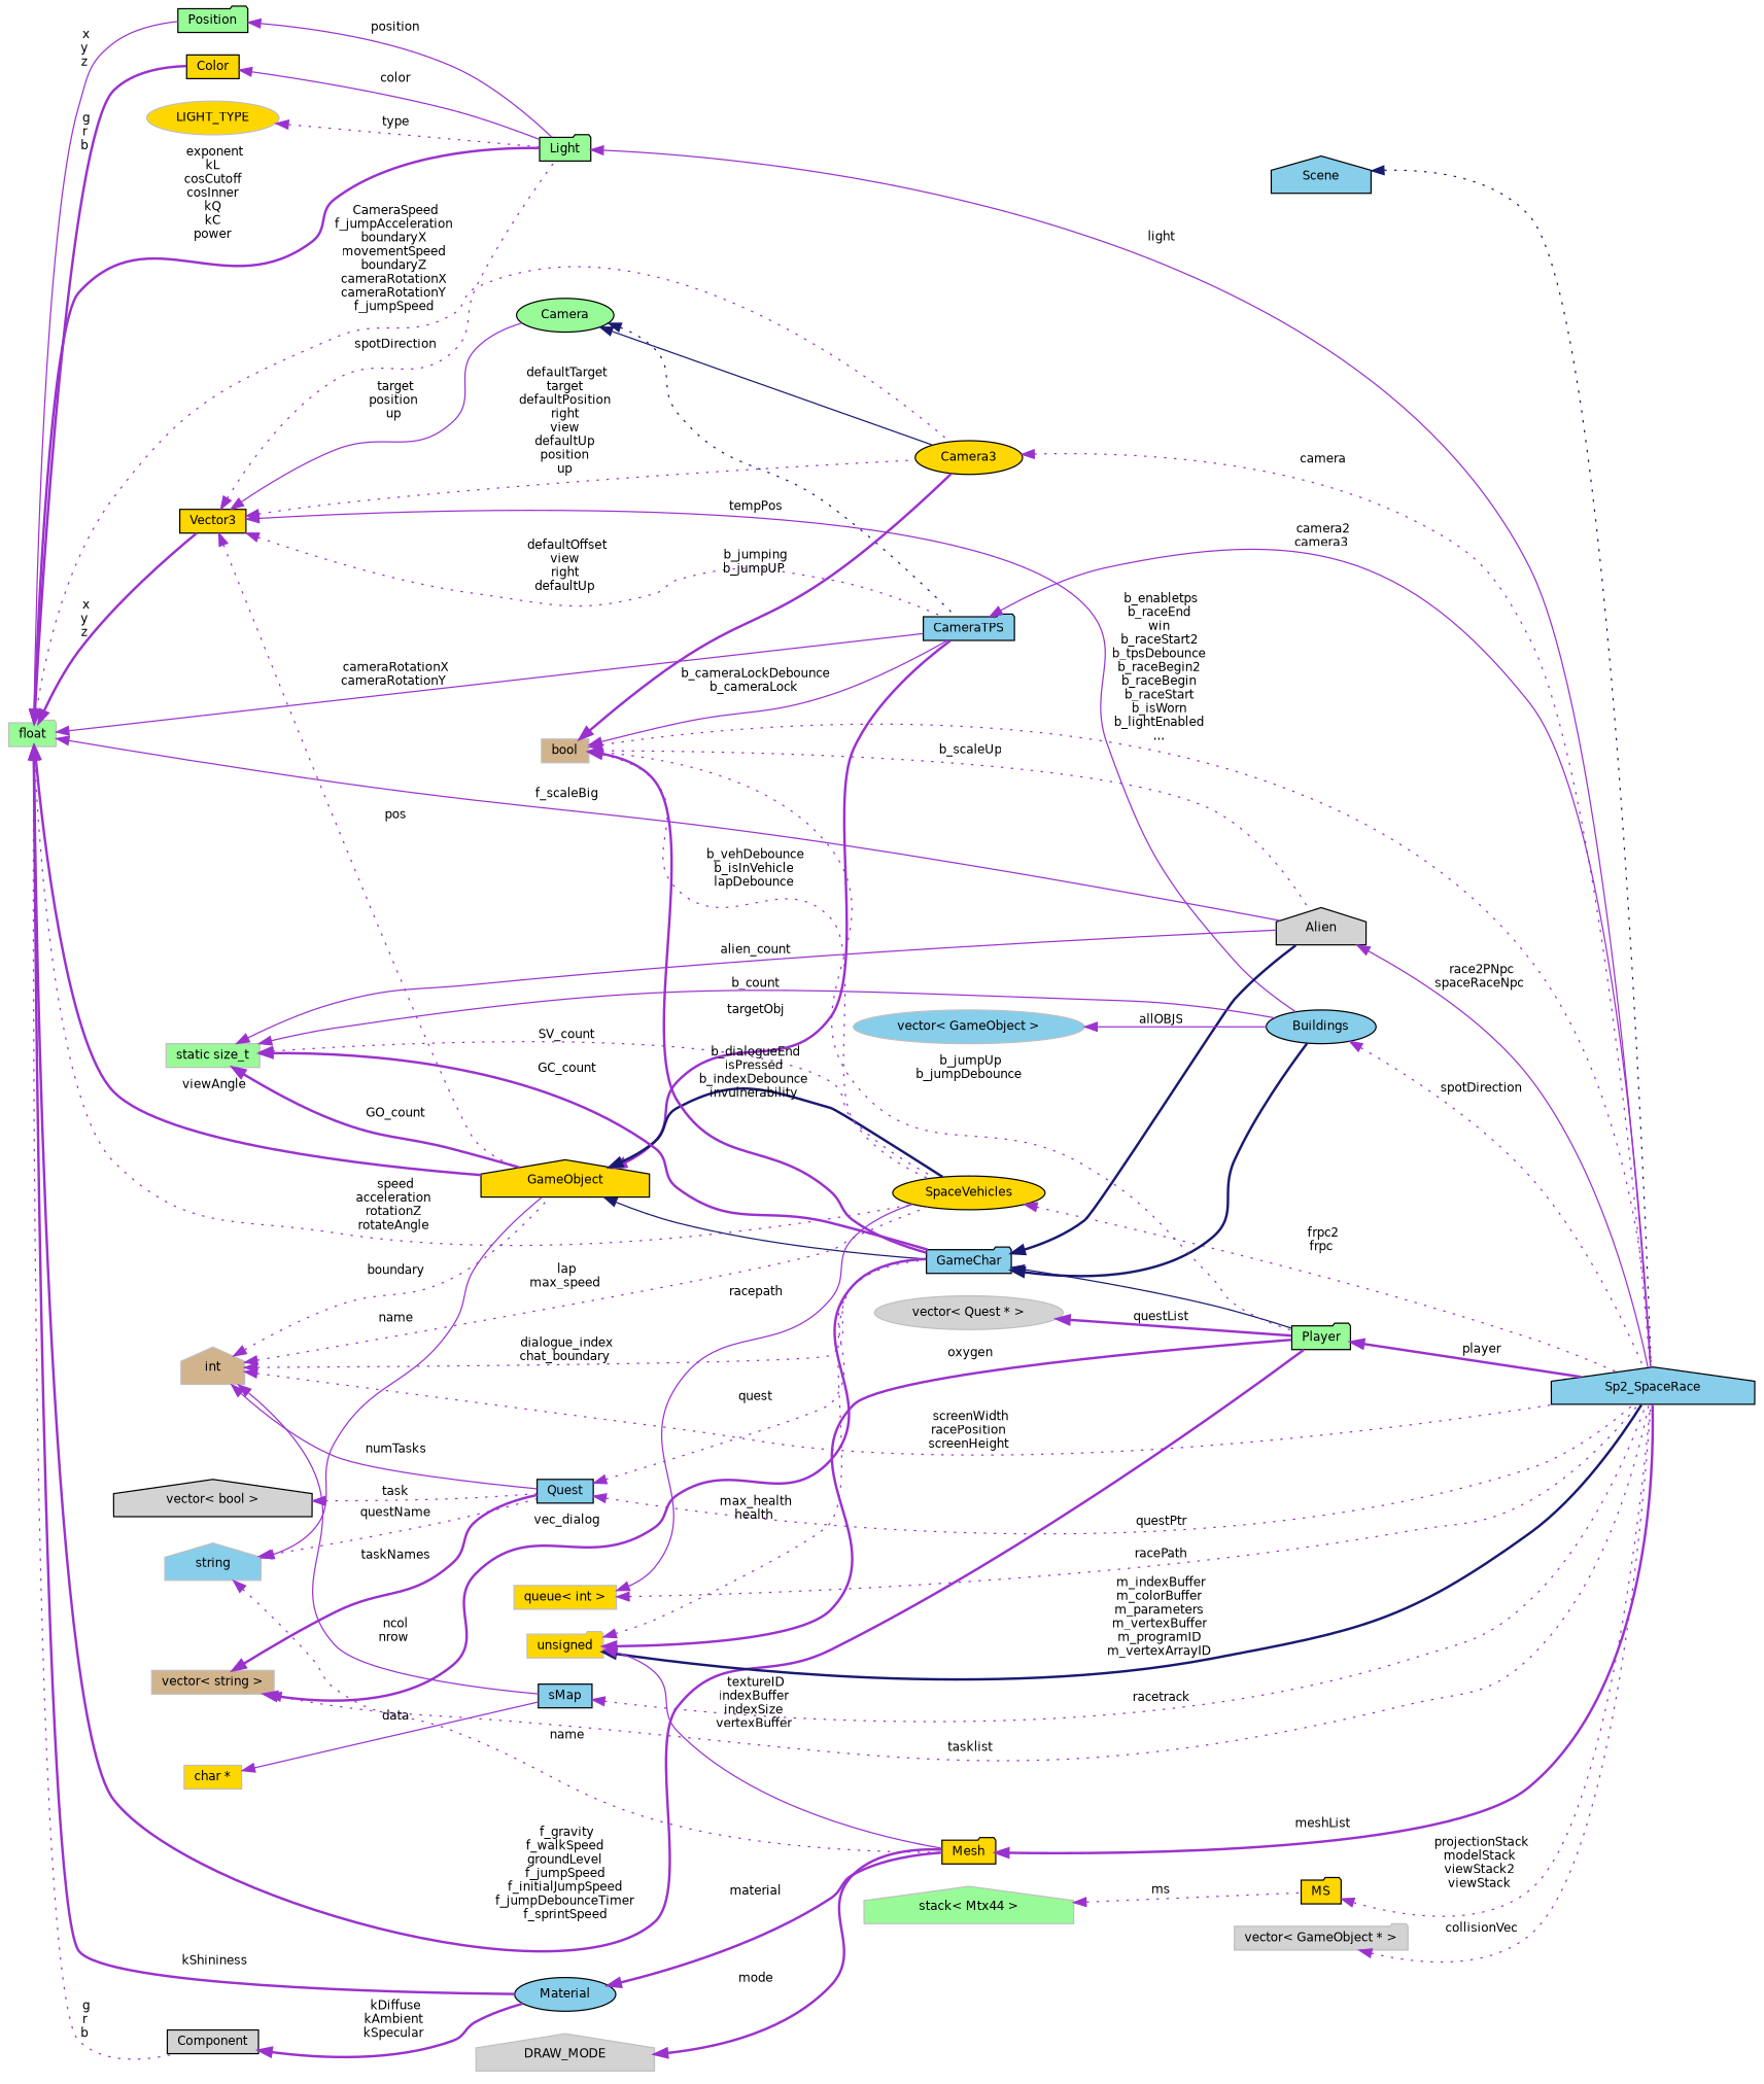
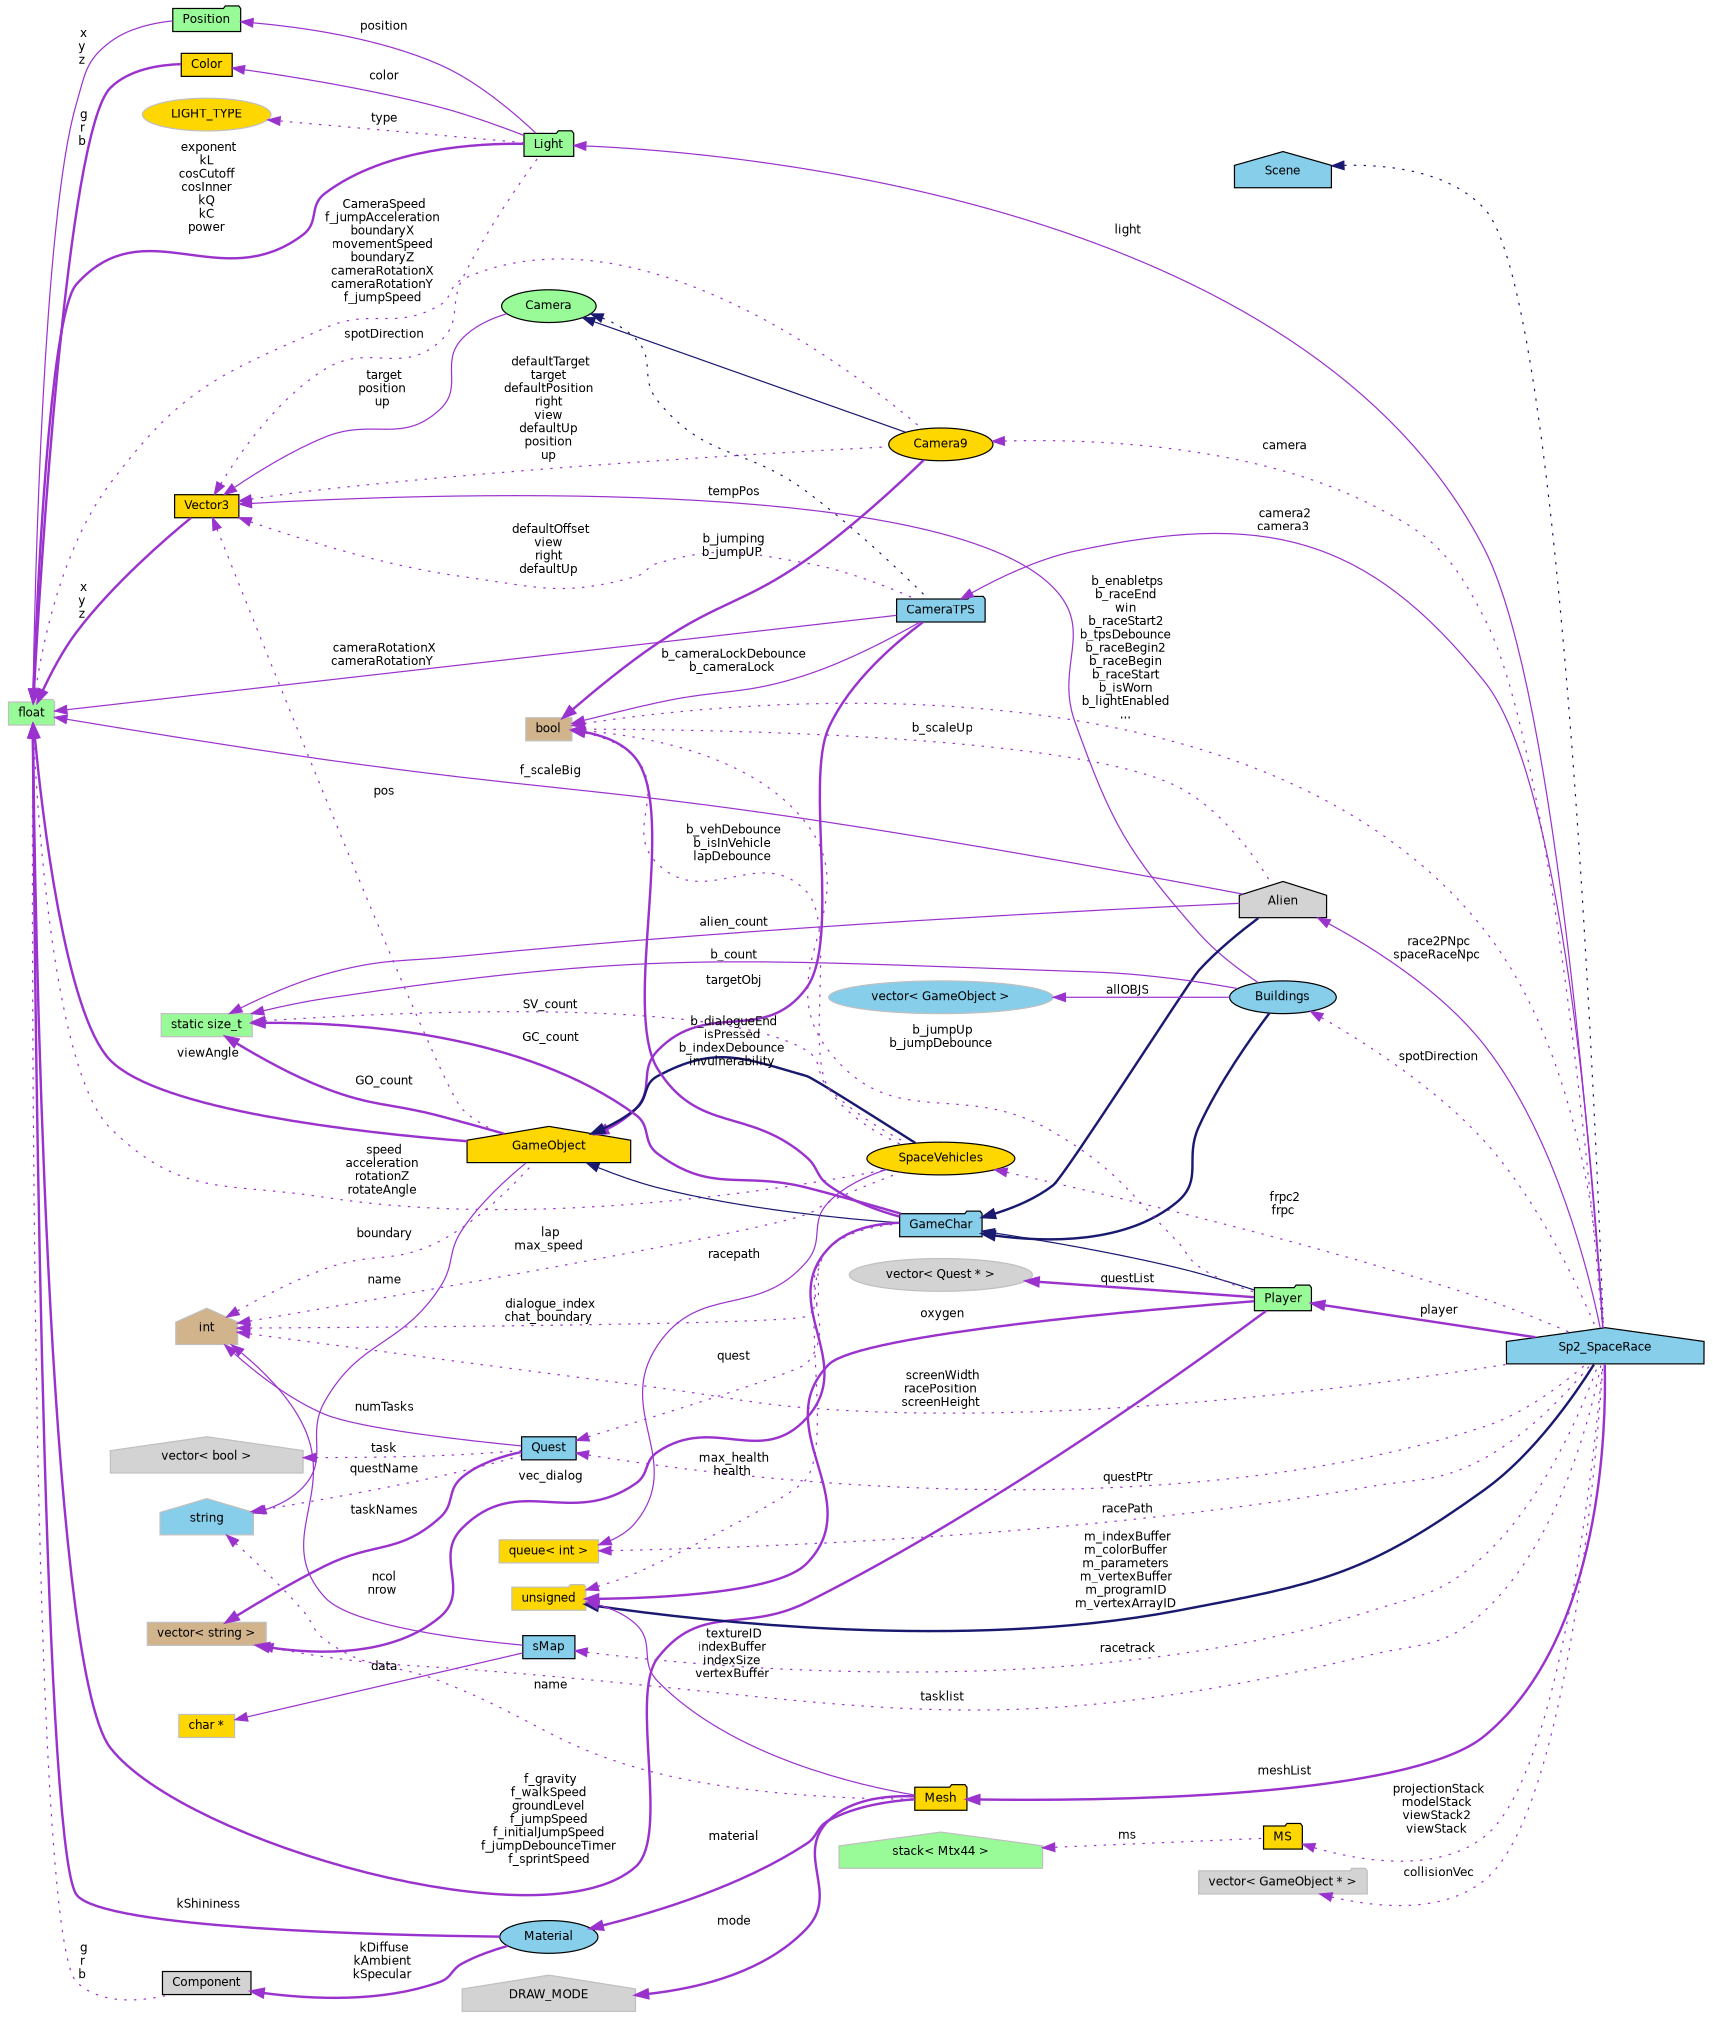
  digraph {
    rankdir=LR
    node [color=black fillcolor=gold fontname=Helvetica fontsize=10 shape=folder style=filled]
    edge [color=darkorchid3 dir=back fontname=Helvetica fontsize=10 labelfontname=Helvetica labelfontsize=10 style=dotted]
    n1 [fillcolor=skyblue fontcolor=black height=0.2 label=Sp2_SpaceRace shape=house width=0.4]
    n2 [fillcolor=skyblue height=0.2 label=Scene shape=house width=0.4]
    n3 [fillcolor=palegreen height=0.2 label=Light width=0.4]
    n4 [color=grey75 height=0.2 label=LIGHT_TYPE shape=ellipse width=0.4]
    n5 [color=grey75 fillcolor=palegreen height=0.2 label=float width=0.4]
    n6 [height=0.2 label=Vector3 shape=box width=0.4]
    n7 [fillcolor=palegreen height=0.2 label=Position width=0.4]
    n8 [height=0.2 label=Color shape=box width=0.4]
    n9 [fillcolor=lightgrey height=0.2 label=Alien shape=house width=0.4]
    n10 [height=0.2 label=GameObject shape=house width=0.4]
-   n11 [height=0.2 label=Camera3 shape=ellipse width=0.4]
+   n11 [height=0.2 label=Camera9 shape=ellipse width=0.4]
    n12 [fillcolor=skyblue height=0.2 label=CameraTPS width=0.4]
    n13 [height=0.2 label=SpaceVehicles shape=ellipse width=0.4]
    n14 [fillcolor=skyblue height=0.2 label=Material shape=ellipse width=0.4]
    n15 [fillcolor=lightgrey height=0.2 label=Component shape=box width=0.4]
    n16 [fillcolor=palegreen height=0.2 label=Player width=0.4]
    n17 [fillcolor=palegreen height=0.2 label=Camera shape=ellipse width=0.4]
    n18 [fillcolor=skyblue height=0.2 label=Buildings shape=ellipse width=0.4]
    n19 [fillcolor=skyblue height=0.2 label=GameChar width=0.4]
    n20 [height=0.2 label=Mesh width=0.4]
    n21 [color=grey75 fillcolor=tan height=0.2 label=int shape=house width=0.4]
    n22 [fillcolor=skyblue height=0.2 label=Quest shape=box width=0.4]
    n23 [fillcolor=skyblue height=0.2 label=sMap shape=box width=0.4]
    n24 [color=grey75 fillcolor=skyblue height=0.2 label=string shape=house width=0.4]
    n25 [color=grey75 fillcolor=palegreen height=0.2 label="static size_t" shape=box width=0.4]
    n26 [color=grey75 fillcolor=tan height=0.2 label="vector\< string \>" shape=box width=0.4]
    n27 [color=grey75 fillcolor=tan height=0.2 label=bool shape=box width=0.4]
    n28 [color=grey75 height=0.2 label=unsigned width=0.4]
-   n29 [fillcolor=lightgrey height=0.2 label="vector\< bool \>" shape=house width=0.4]
+   n29 [color=grey75 fillcolor=lightgrey height=0.2 label="vector\< bool \>" shape=house width=0.4]
    n30 [height=0.2 label=MS width=0.4]
    n31 [color=grey75 fillcolor=palegreen height=0.2 label="stack\< Mtx44 \>" shape=house width=0.4]
    n32 [color=grey75 height=0.2 label="queue\< int \>" shape=box width=0.4]
    n33 [color=grey75 fillcolor=lightgrey height=0.2 label="vector\< GameObject * \>" width=0.4]
    n34 [color=grey75 fillcolor=skyblue height=0.2 label="vector\< GameObject \>" shape=ellipse width=0.4]
    n35 [color=grey75 height=0.2 label="char *" shape=box width=0.4]
    n36 [color=grey75 fillcolor=lightgrey height=0.2 label=DRAW_MODE shape=house width=0.4]
    n37 [color=grey75 fillcolor=lightgrey height=0.2 label="vector\< Quest * \>" shape=ellipse width=0.4]
    n2 -> n1 [color=midnightblue]
    n3 -> n1 [label=" light" style=solid]
    n4 -> n3 [label=" type"]
    n5 -> n3 [label=" exponent\nkL\ncosCutoff\ncosInner\nkQ\nkC\npower" style=bold]
    n5 -> n6 [label=" x\ny\nz" style=bold]
    n5 -> n7 [label=" x\ny\nz" style=solid]
    n5 -> n8 [label=" g\nr\nb" style=bold]
    n5 -> n9 [label=" f_scaleBig" style=solid]
    n5 -> n10 [label=" viewAngle" style=bold]
    n5 -> n11 [label=" CameraSpeed\nf_jumpAcceleration\nboundaryX\nmovementSpeed\nboundaryZ\ncameraRotationX\ncameraRotationY\nf_jumpSpeed"]
    n5 -> n12 [label=" cameraRotationX\ncameraRotationY" style=solid]
    n5 -> n13 [label=" speed\nacceleration\nrotationZ\nrotateAngle"]
    n5 -> n14 [label=" kShininess" style=bold]
    n5 -> n15 [label=" g\nr\nb"]
    n5 -> n16 [label=" f_gravity\nf_walkSpeed\ngroundLevel\nf_jumpSpeed\nf_initialJumpSpeed\nf_jumpDebounceTimer\nf_sprintSpeed" style=bold]
    n6 -> n3 [label=" spotDirection"]
    n6 -> n10 [label=" pos"]
    n6 -> n11 [label=" defaultTarget\ntarget\ndefaultPosition\nright\nview\ndefaultUp\nposition\nup"]
    n6 -> n12 [label=" defaultOffset\nview\nright\ndefaultUp"]
    n6 -> n17 [label=" target\nposition\nup" style=solid]
    n6 -> n18 [label=" tempPos" style=solid]
    n7 -> n3 [label=" position" style=solid]
    n8 -> n3 [label=" color" style=solid]
    n9 -> n1 [label=" race2PNpc\nspaceRaceNpc" style=solid]
    n10 -> n12 [label=" targetObj" style=bold]
    n10 -> n13 [color=midnightblue style=bold]
    n10 -> n19 [color=midnightblue style=solid]
    n11 -> n1 [label=" camera"]
    n12 -> n1 [label=" camera2\ncamera3" style=solid]
    n13 -> n1 [label=" frpc2\nfrpc"]
    n14 -> n20 [label=" material" style=bold]
    n15 -> n14 [label=" kDiffuse\nkAmbient\nkSpecular" style=bold]
    n16 -> n1 [label=" player" style=bold]
    n17 -> n11 [color=midnightblue style=solid]
    n17 -> n12 [color=midnightblue]
    n18 -> n1 [label=" spotDirection"]
    n19 -> n9 [color=midnightblue style=bold]
    n19 -> n16 [color=midnightblue style=solid]
    n19 -> n18 [color=midnightblue style=bold]
    n20 -> n1 [label=" meshList" style=bold]
    n21 -> n1 [label=" screenWidth\nracePosition\nscreenHeight"]
    n21 -> n10 [label=" boundary"]
    n21 -> n13 [label=" lap\nmax_speed"]
    n21 -> n19 [label=" dialogue_index\nchat_boundary"]
    n21 -> n22 [label=" numTasks" style=solid]
    n21 -> n23 [label=" ncol\nnrow" style=solid]
    n22 -> n1 [label=" questPtr"]
    n22 -> n19 [label=" quest"]
    n23 -> n1 [label=" racetrack"]
    n24 -> n10 [label=" name" style=solid]
    n24 -> n20 [label=" name"]
    n24 -> n22 [label=" questName"]
    n25 -> n9 [label=" alien_count" style=solid]
    n25 -> n10 [label=" GO_count" style=bold]
    n25 -> n13 [label=" SV_count"]
    n25 -> n18 [label=" b_count" style=solid]
    n25 -> n19 [label=" GC_count" style=bold]
    n26 -> n1 [label=" tasklist"]
    n26 -> n19 [label=" vec_dialog" style=bold]
    n26 -> n22 [label=" taskNames" style=bold]
    n27 -> n1 [label=" b_enabletps\nb_raceEnd\nwin\nb_raceStart2\nb_tpsDebounce\nb_raceBegin2\nb_raceBegin\nb_raceStart\nb_isWorn\nb_lightEnabled\n..."]
    n27 -> n9 [label=" b_scaleUp"]
    n27 -> n11 [label=" b_jumping\nb_jumpUP" style=bold]
    n27 -> n12 [label=" b_cameraLockDebounce\nb_cameraLock" style=solid]
    n27 -> n13 [label=" b_vehDebounce\nb_isInVehicle\nlapDebounce"]
    n27 -> n16 [label=" b_jumpUp\nb_jumpDebounce"]
    n27 -> n19 [label=" b_dialogueEnd\nisPressed\nb_indexDebounce\ninvulnerability" style=bold]
    n28 -> n1 [color=midnightblue label=" m_indexBuffer\nm_colorBuffer\nm_parameters\nm_vertexBuffer\nm_programID\nm_vertexArrayID" style=bold]
    n28 -> n16 [label=" oxygen" style=bold]
    n28 -> n19 [label=" max_health\nhealth"]
    n28 -> n20 [label=" textureID\nindexBuffer\nindexSize\nvertexBuffer" style=solid]
    n29 -> n22 [label=" task"]
    n30 -> n1 [label=" projectionStack\nmodelStack\nviewStack2\nviewStack"]
    n31 -> n30 [label=" ms"]
    n32 -> n1 [label=" racePath"]
    n32 -> n13 [label=" racepath" style=solid]
    n33 -> n1 [label=" collisionVec"]
    n34 -> n18 [label=" allOBJS" style=solid]
    n35 -> n23 [label=" data" style=solid]
    n36 -> n20 [label=" mode" style=bold]
    n37 -> n16 [label=" questList" style=bold]
  }
